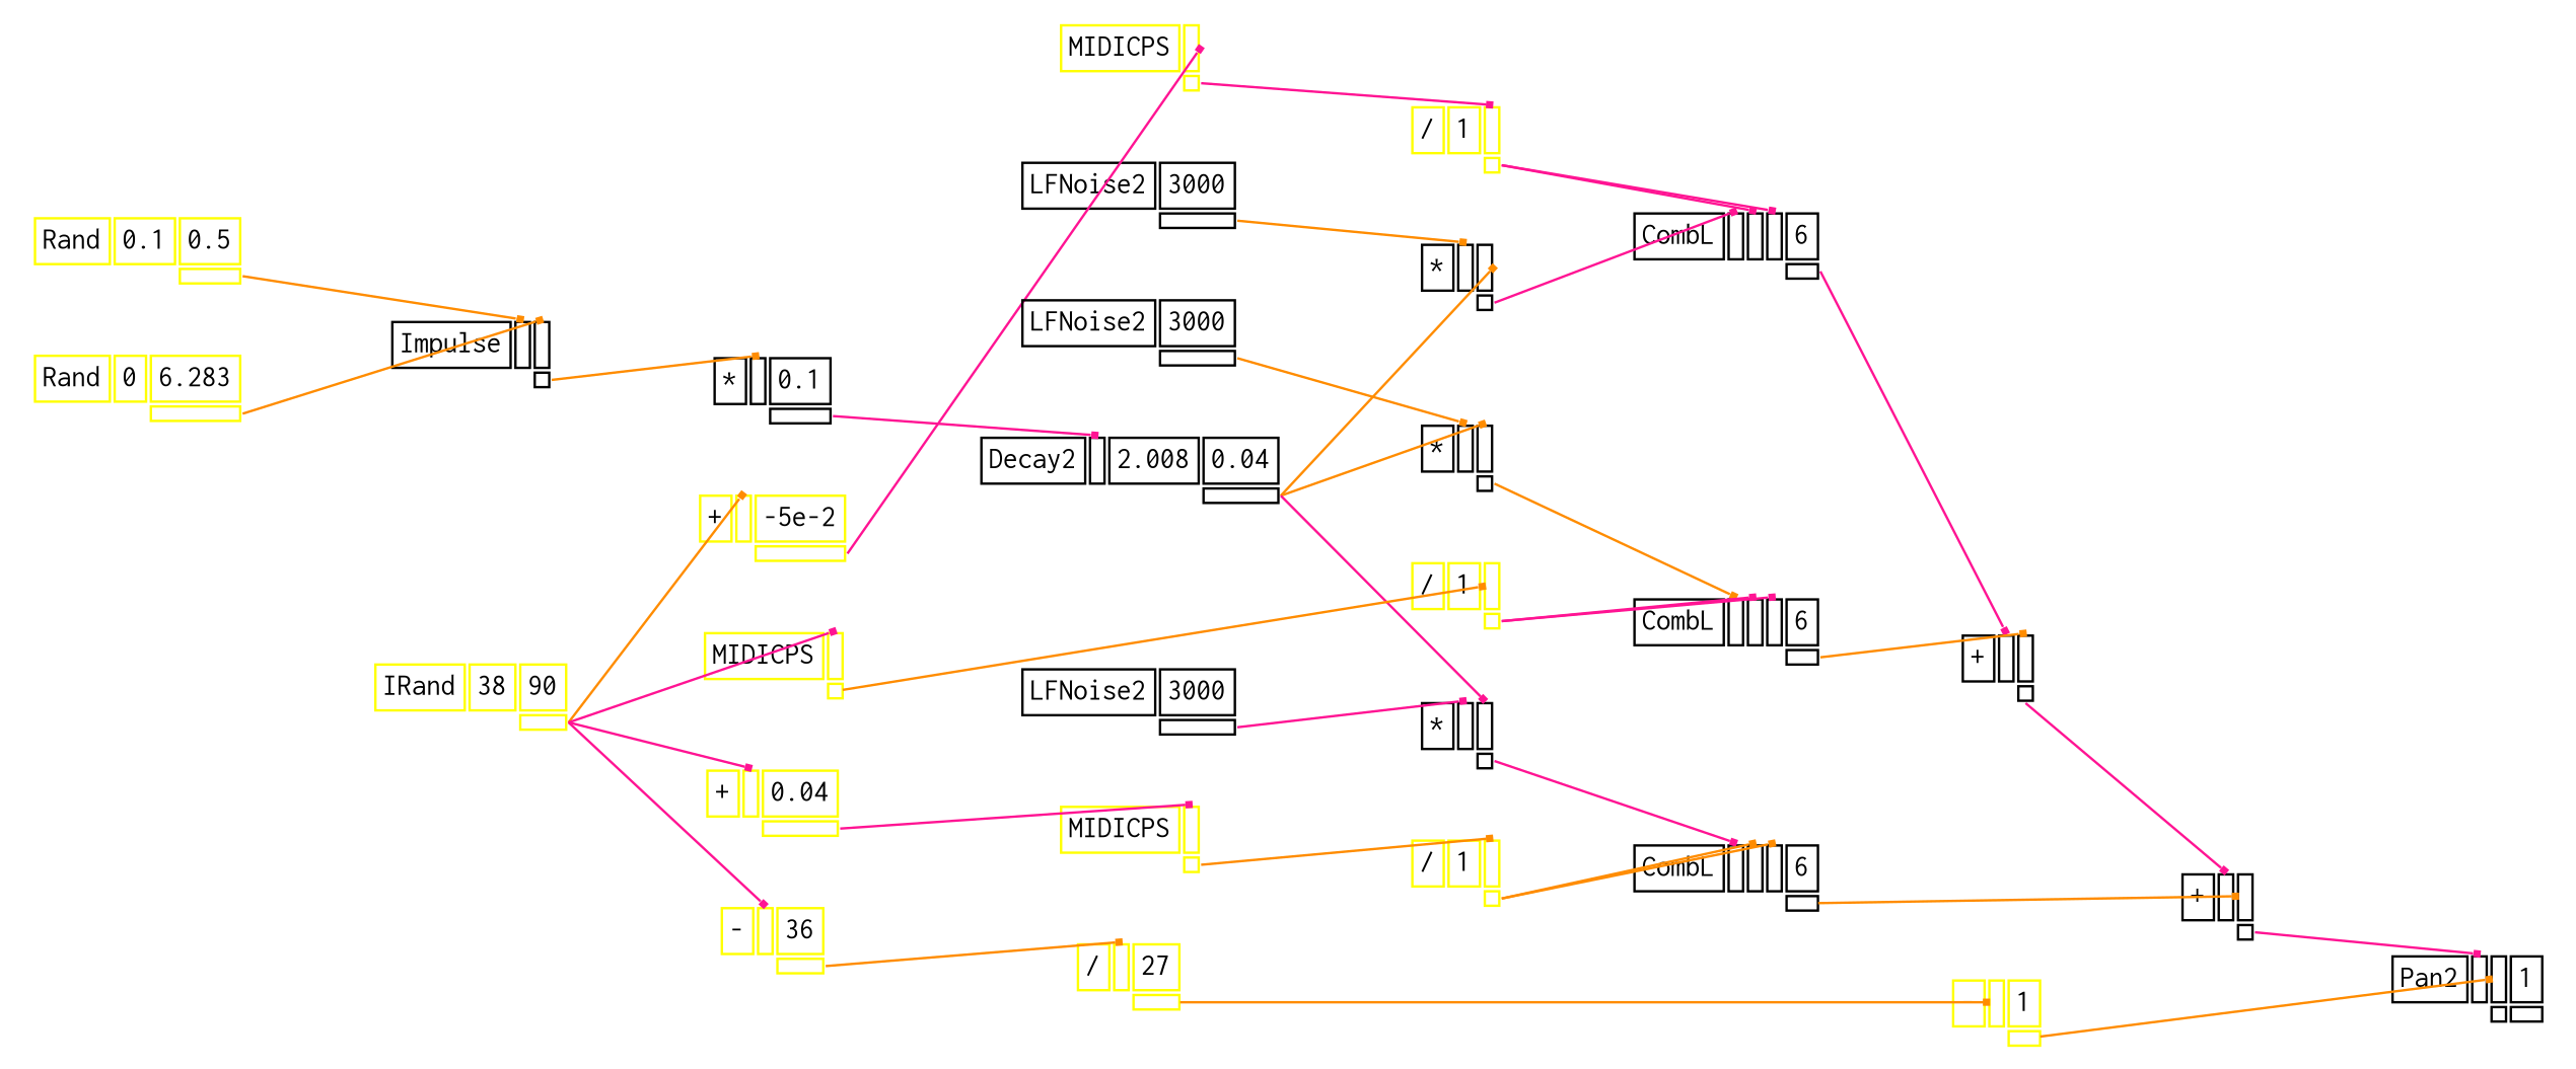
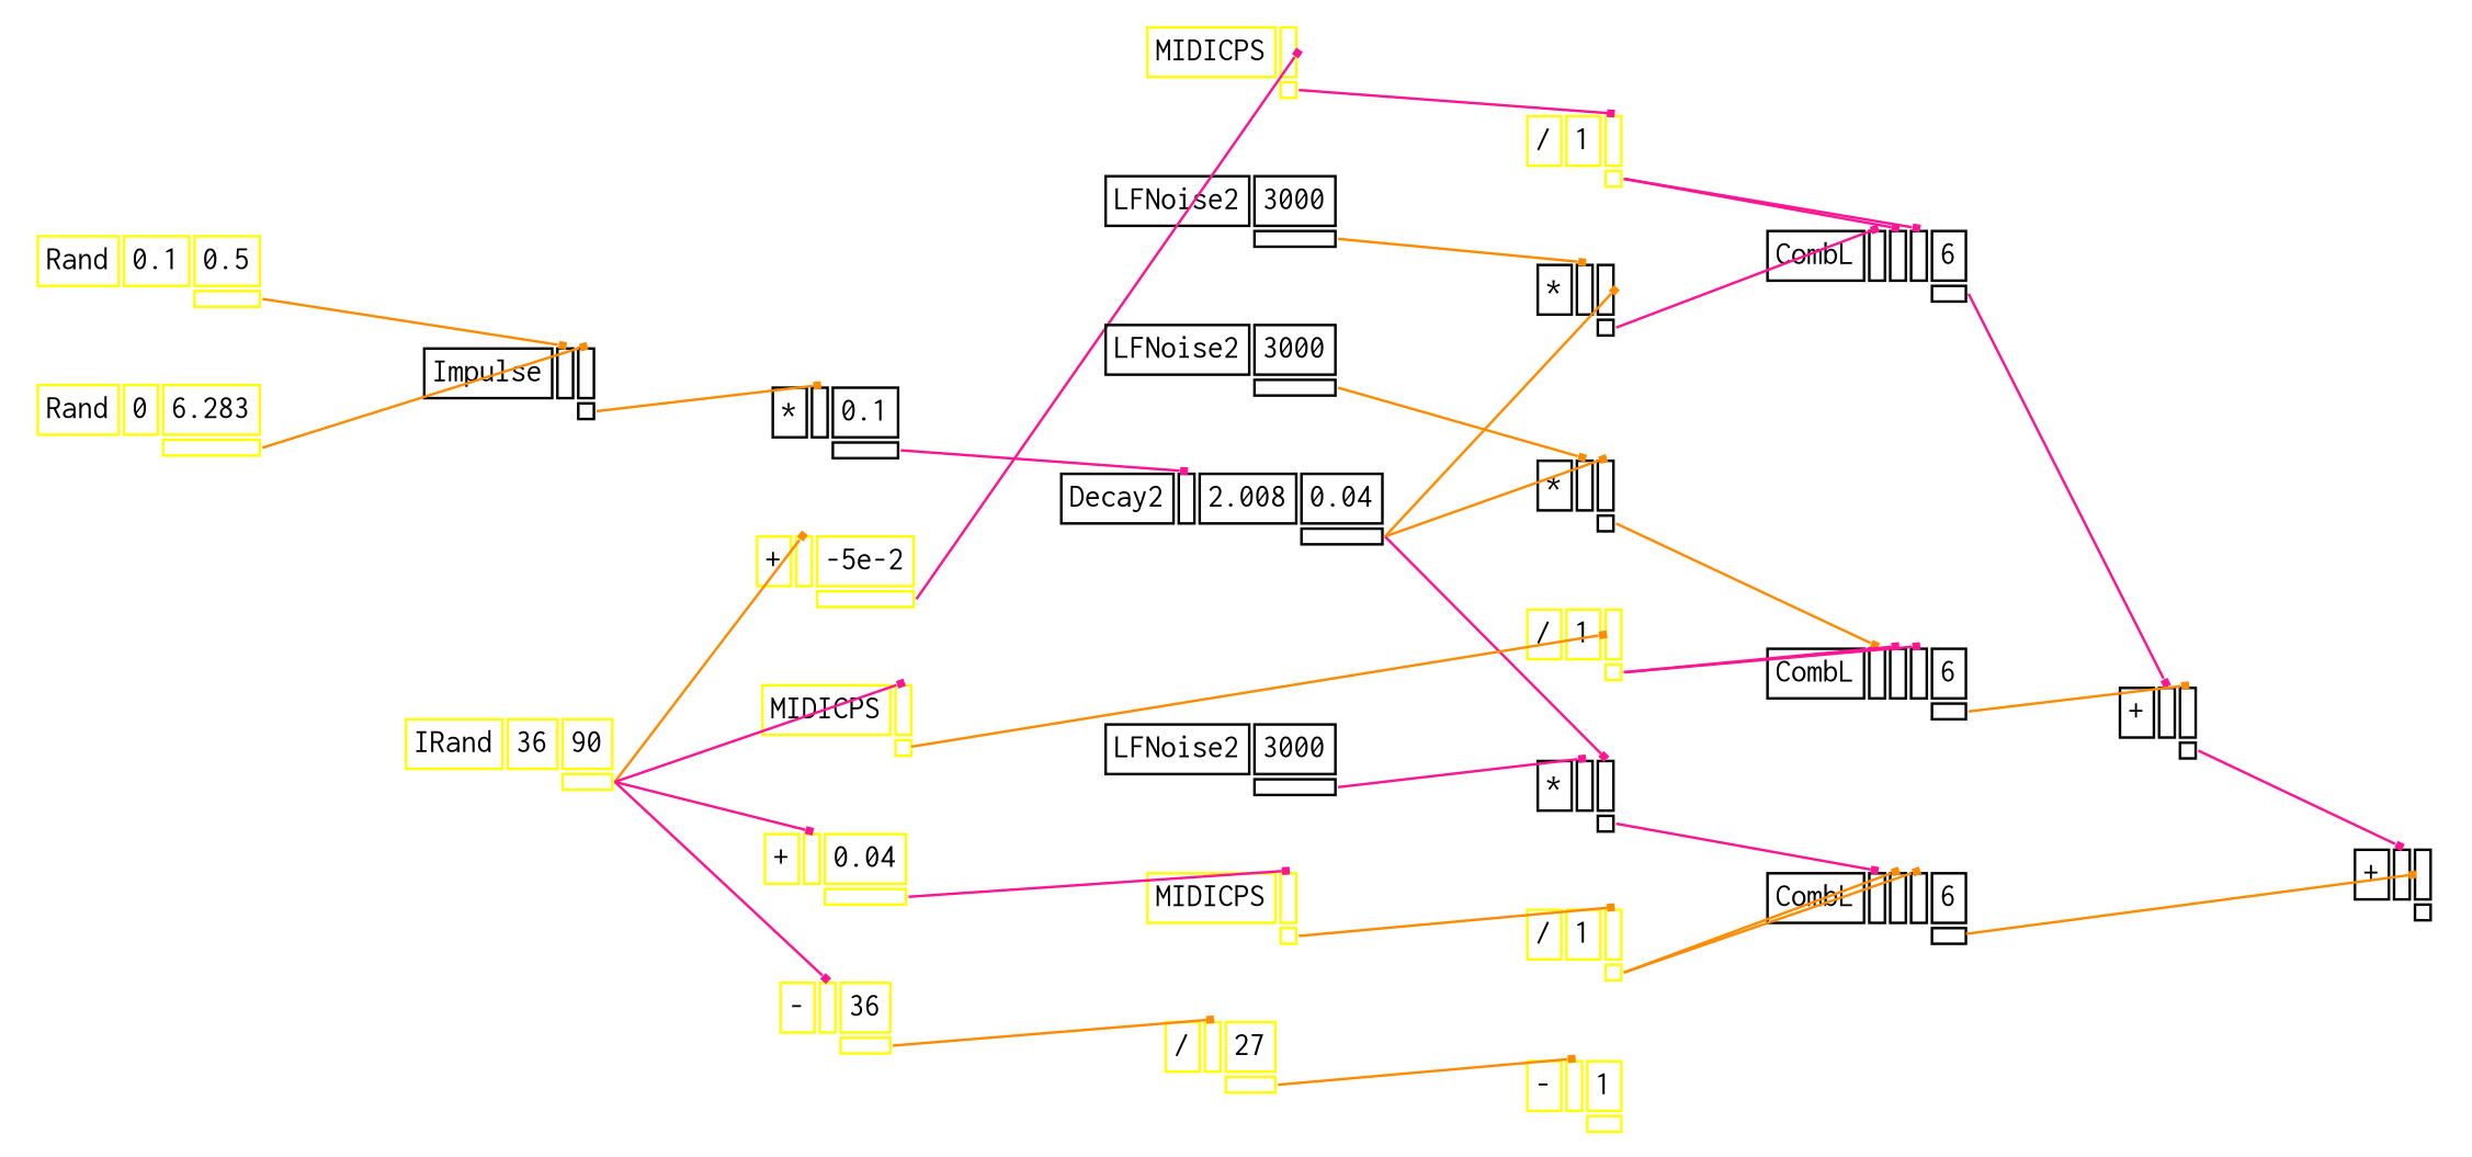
  digraph {
    rankdir=LR
    splines=false
    node [color=black fontname=Courier fontsize=12 shape=plaintext]
    edge [arrowhead=box arrowsize=0.25 color=darkorange headport=i_0 tailport=o_0]
    n1 [label=<<TABLE BORDER="0" CELLBORDER="1"><TR><TD>LFNoise2</TD><TD ID="u_1:K_0">3000</TD></TR><TR><TD BORDER="0"></TD><TD PORT="o_0" ID="u_1:o_0"></TD></TR></TABLE>>]
    n2 [label=<<TABLE BORDER="0" CELLBORDER="1"><TR><TD>*</TD><TD PORT="i_0" ID="u_13:i_0"></TD><TD PORT="i_1" ID="u_13:i_1"></TD></TR><TR><TD BORDER="0"></TD><TD BORDER="0"></TD><TD PORT="o_0" ID="u_13:o_0"></TD></TR></TABLE>>]
    n3 [label=<<TABLE BORDER="0" CELLBORDER="1"><TR><TD>CombL</TD><TD PORT="i_0" ID="u_23:i_0"></TD><TD PORT="i_1" ID="u_23:i_1"></TD><TD PORT="i_2" ID="u_23:i_2"></TD><TD ID="u_23:K_3">6</TD></TR><TR><TD BORDER="0"></TD><TD BORDER="0"></TD><TD BORDER="0"></TD><TD BORDER="0"></TD><TD PORT="o_0" ID="u_23:o_0"></TD></TR></TABLE>>]
    n4 [color=yellow label=<<TABLE BORDER="0" CELLBORDER="1"><TR><TD>Rand</TD><TD ID="u_4:K_0">0.1</TD><TD ID="u_4:K_1">0.5</TD></TR><TR><TD BORDER="0"></TD><TD BORDER="0"></TD><TD PORT="o_0" ID="u_4:o_0"></TD></TR></TABLE>>]
    n5 [label=<<TABLE BORDER="0" CELLBORDER="1"><TR><TD>Impulse</TD><TD PORT="i_0" ID="u_8:i_0"></TD><TD PORT="i_1" ID="u_8:i_1"></TD></TR><TR><TD BORDER="0"></TD><TD BORDER="0"></TD><TD PORT="o_0" ID="u_8:o_0"></TD></TR></TABLE>>]
    n6 [label=<<TABLE BORDER="0" CELLBORDER="1"><TR><TD>*</TD><TD PORT="i_0" ID="u_9:i_0"></TD><TD ID="u_9:K_1">0.1</TD></TR><TR><TD BORDER="0"></TD><TD BORDER="0"></TD><TD PORT="o_0" ID="u_9:o_0"></TD></TR></TABLE>>]
    n7 [color=yellow label=<<TABLE BORDER="0" CELLBORDER="1"><TR><TD>Rand</TD><TD ID="u_7:K_0">0</TD><TD ID="u_7:K_1">6.283</TD></TR><TR><TD BORDER="0"></TD><TD BORDER="0"></TD><TD PORT="o_0" ID="u_7:o_0"></TD></TR></TABLE>>]
    n8 [label=<<TABLE BORDER="0" CELLBORDER="1"><TR><TD>Decay2</TD><TD PORT="i_0" ID="u_12:i_0"></TD><TD ID="u_12:K_1">2.008</TD><TD ID="u_12:K_2">0.04</TD></TR><TR><TD BORDER="0"></TD><TD BORDER="0"></TD><TD BORDER="0"></TD><TD PORT="o_0" ID="u_12:o_0"></TD></TR></TABLE>>]
    n9 [label=<<TABLE BORDER="0" CELLBORDER="1"><TR><TD>*</TD><TD PORT="i_0" ID="u_25:i_0"></TD><TD PORT="i_1" ID="u_25:i_1"></TD></TR><TR><TD BORDER="0"></TD><TD BORDER="0"></TD><TD PORT="o_0" ID="u_25:o_0"></TD></TR></TABLE>>]
    n10 [label=<<TABLE BORDER="0" CELLBORDER="1"><TR><TD>*</TD><TD PORT="i_0" ID="u_31:i_0"></TD><TD PORT="i_1" ID="u_31:i_1"></TD></TR><TR><TD BORDER="0"></TD><TD BORDER="0"></TD><TD PORT="o_0" ID="u_31:o_0"></TD></TR></TABLE>>]
    n11 [label=<<TABLE BORDER="0" CELLBORDER="1"><TR><TD>CombL</TD><TD PORT="i_0" ID="u_28:i_0"></TD><TD PORT="i_1" ID="u_28:i_1"></TD><TD PORT="i_2" ID="u_28:i_2"></TD><TD ID="u_28:K_3">6</TD></TR><TR><TD BORDER="0"></TD><TD BORDER="0"></TD><TD BORDER="0"></TD><TD BORDER="0"></TD><TD PORT="o_0" ID="u_28:o_0"></TD></TR></TABLE>>]
    n12 [label=<<TABLE BORDER="0" CELLBORDER="1"><TR><TD>CombL</TD><TD PORT="i_0" ID="u_35:i_0"></TD><TD PORT="i_1" ID="u_35:i_1"></TD><TD PORT="i_2" ID="u_35:i_2"></TD><TD ID="u_35:K_3">6</TD></TR><TR><TD BORDER="0"></TD><TD BORDER="0"></TD><TD BORDER="0"></TD><TD BORDER="0"></TD><TD PORT="o_0" ID="u_35:o_0"></TD></TR></TABLE>>]
    n13 [label=<<TABLE BORDER="0" CELLBORDER="1"><TR><TD>+</TD><TD PORT="i_0" ID="u_29:i_0"></TD><TD PORT="i_1" ID="u_29:i_1"></TD></TR><TR><TD BORDER="0"></TD><TD BORDER="0"></TD><TD PORT="o_0" ID="u_29:o_0"></TD></TR></TABLE>>]
-   n14 [color=yellow label=<<TABLE BORDER="0" CELLBORDER="1"><TR><TD>IRand</TD><TD ID="u_17:K_0">38</TD><TD ID="u_17:K_1">90</TD></TR><TR><TD BORDER="0"></TD><TD BORDER="0"></TD><TD PORT="o_0" ID="u_17:o_0"></TD></TR></TABLE>>]
+   n14 [color=yellow label=<<TABLE BORDER="0" CELLBORDER="1"><TR><TD>IRand</TD><TD ID="u_17:K_0">36</TD><TD ID="u_17:K_1">90</TD></TR><TR><TD BORDER="0"></TD><TD BORDER="0"></TD><TD PORT="o_0" ID="u_17:o_0"></TD></TR></TABLE>>]
    n15 [color=yellow label=<<TABLE BORDER="0" CELLBORDER="1"><TR><TD>+</TD><TD PORT="i_0" ID="u_19:i_0"></TD><TD ID="u_19:K_1">-5e-2</TD></TR><TR><TD BORDER="0"></TD><TD BORDER="0"></TD><TD PORT="o_0" ID="u_19:o_0"></TD></TR></TABLE>>]
    n16 [color=yellow label=<<TABLE BORDER="0" CELLBORDER="1"><TR><TD>MIDICPS</TD><TD PORT="i_0" ID="u_26:i_0"></TD></TR><TR><TD BORDER="0"></TD><TD PORT="o_0" ID="u_26:o_0"></TD></TR></TABLE>>]
    n17 [color=yellow label=<<TABLE BORDER="0" CELLBORDER="1"><TR><TD>+</TD><TD PORT="i_0" ID="u_32:i_0"></TD><TD ID="u_32:K_1">0.04</TD></TR><TR><TD BORDER="0"></TD><TD BORDER="0"></TD><TD PORT="o_0" ID="u_32:o_0"></TD></TR></TABLE>>]
    n18 [color=yellow label=<<TABLE BORDER="0" CELLBORDER="1"><TR><TD>-</TD><TD PORT="i_0" ID="u_37:i_0"></TD><TD ID="u_37:K_1">36</TD></TR><TR><TD BORDER="0"></TD><TD BORDER="0"></TD><TD PORT="o_0" ID="u_37:o_0"></TD></TR></TABLE>>]
    n19 [color=yellow label=<<TABLE BORDER="0" CELLBORDER="1"><TR><TD>MIDICPS</TD><TD PORT="i_0" ID="u_20:i_0"></TD></TR><TR><TD BORDER="0"></TD><TD PORT="o_0" ID="u_20:o_0"></TD></TR></TABLE>>]
    n20 [color=yellow label=<<TABLE BORDER="0" CELLBORDER="1"><TR><TD>/</TD><TD ID="u_27:K_0">1</TD><TD PORT="i_1" ID="u_27:i_1"></TD></TR><TR><TD BORDER="0"></TD><TD BORDER="0"></TD><TD PORT="o_0" ID="u_27:o_0"></TD></TR></TABLE>>]
    n21 [color=yellow label=<<TABLE BORDER="0" CELLBORDER="1"><TR><TD>MIDICPS</TD><TD PORT="i_0" ID="u_33:i_0"></TD></TR><TR><TD BORDER="0"></TD><TD PORT="o_0" ID="u_33:o_0"></TD></TR></TABLE>>]
    n22 [color=yellow label=<<TABLE BORDER="0" CELLBORDER="1"><TR><TD>/</TD><TD PORT="i_0" ID="u_39:i_0"></TD><TD ID="u_39:K_1">27</TD></TR><TR><TD BORDER="0"></TD><TD BORDER="0"></TD><TD PORT="o_0" ID="u_39:o_0"></TD></TR></TABLE>>]
    n23 [color=yellow label=<<TABLE BORDER="0" CELLBORDER="1"><TR><TD>/</TD><TD ID="u_21:K_0">1</TD><TD PORT="i_1" ID="u_21:i_1"></TD></TR><TR><TD BORDER="0"></TD><TD BORDER="0"></TD><TD PORT="o_0" ID="u_21:o_0"></TD></TR></TABLE>>]
    n24 [label=<<TABLE BORDER="0" CELLBORDER="1"><TR><TD>+</TD><TD PORT="i_0" ID="u_36:i_0"></TD><TD PORT="i_1" ID="u_36:i_1"></TD></TR><TR><TD BORDER="0"></TD><TD BORDER="0"></TD><TD PORT="o_0" ID="u_36:o_0"></TD></TR></TABLE>>]
    n25 [label=<<TABLE BORDER="0" CELLBORDER="1"><TR><TD>LFNoise2</TD><TD ID="u_24:K_0">3000</TD></TR><TR><TD BORDER="0"></TD><TD PORT="o_0" ID="u_24:o_0"></TD></TR></TABLE>>]
-   n26 [label=<<TABLE BORDER="0" CELLBORDER="1"><TR><TD>Pan2</TD><TD PORT="i_0" ID="u_41:i_0"></TD><TD PORT="i_1" ID="u_41:i_1"></TD><TD ID="u_41:K_2">1</TD></TR><TR><TD BORDER="0"></TD><TD BORDER="0"></TD><TD PORT="o_0" ID="u_41:o_0"></TD><TD PORT="o_1" ID="u_41:o_1"></TD></TR></TABLE>>]
    n27 [label=<<TABLE BORDER="0" CELLBORDER="1"><TR><TD>LFNoise2</TD><TD ID="u_30:K_0">3000</TD></TR><TR><TD BORDER="0"></TD><TD PORT="o_0" ID="u_30:o_0"></TD></TR></TABLE>>]
    n28 [color=yellow label=<<TABLE BORDER="0" CELLBORDER="1"><TR><TD>/</TD><TD ID="u_34:K_0">1</TD><TD PORT="i_1" ID="u_34:i_1"></TD></TR><TR><TD BORDER="0"></TD><TD BORDER="0"></TD><TD PORT="o_0" ID="u_34:o_0"></TD></TR></TABLE>>]
    n29 [color=yellow label=<<TABLE BORDER="0" CELLBORDER="1"><TR><TD>-</TD><TD PORT="i_0" ID="u_40:i_0"></TD><TD ID="u_40:K_1">1</TD></TR><TR><TD BORDER="0"></TD><TD BORDER="0"></TD><TD PORT="o_0" ID="u_40:o_0"></TD></TR></TABLE>>]
    n1 -> n2
    n2 -> n3 [color=deeppink]
    n3 -> n13 [color=deeppink]
    n4 -> n5
    n5 -> n6
    n6 -> n8 [color=deeppink]
    n7 -> n5 [headport=i_1]
    n8 -> n2 [headport=i_1]
    n8 -> n9 [headport=i_1]
    n8 -> n10 [color=deeppink headport=i_1]
    n9 -> n11
    n10 -> n12 [color=deeppink]
    n11 -> n13 [headport=i_1]
    n12 -> n24 [headport=i_1]
    n13 -> n24 [color=deeppink]
    n14 -> n15
    n14 -> n16 [color=deeppink]
    n14 -> n17 [color=deeppink]
    n14 -> n18 [color=deeppink]
    n15 -> n19 [color=deeppink]
    n16 -> n20 [headport=i_1]
    n17 -> n21 [color=deeppink]
    n18 -> n22
    n19 -> n23 [color=deeppink headport=i_1]
    n20 -> n11 [color=deeppink headport=i_1]
    n20 -> n11 [color=deeppink headport=i_2]
    n21 -> n28 [headport=i_1]
    n22 -> n29
    n23 -> n3 [color=deeppink headport=i_1]
    n23 -> n3 [color=deeppink headport=i_2]
-   n24 -> n26 [color=deeppink]
    n25 -> n9
    n27 -> n10 [color=deeppink]
    n28 -> n12 [headport=i_1]
    n28 -> n12 [headport=i_2]
-   n29 -> n26 [headport=i_1]
  }
